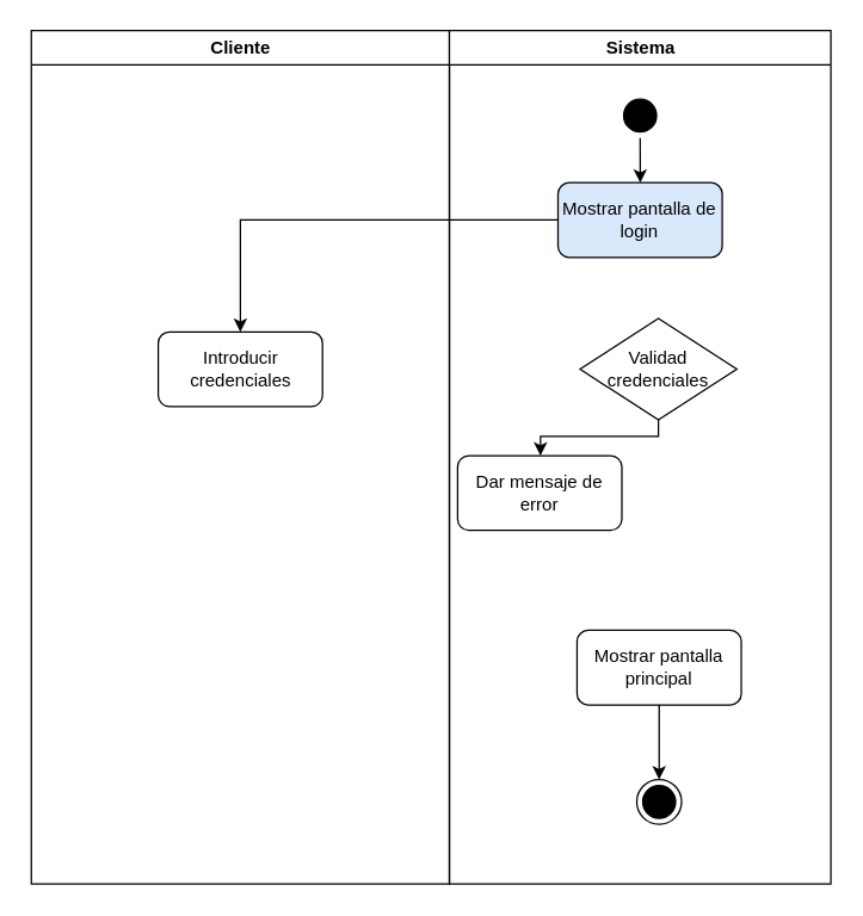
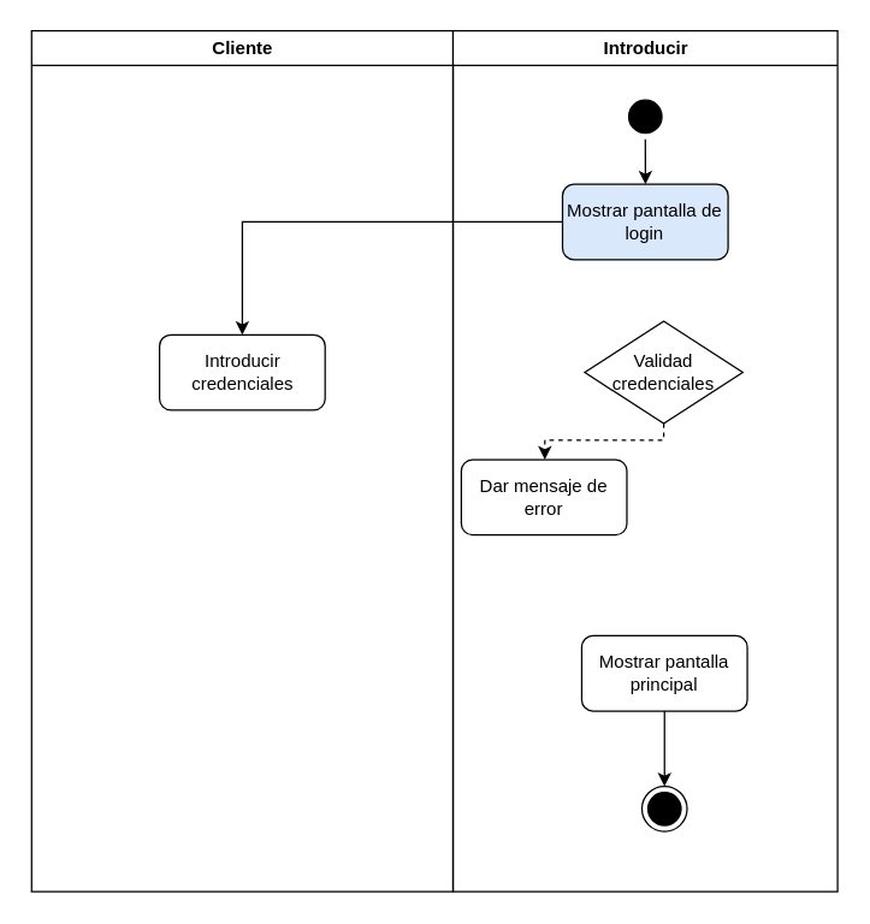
  <mxCell id="0" />
  <mxCell id="1" parent="0" />
  <mxCell id="2" value="Cliente" style="swimlane;whiteSpace=wrap" parent="1" vertex="1"><mxGeometry x="20.5" y="20" width="280" height="572" as="geometry" /></mxCell>
  <mxCell id="3" value="Introducir credenciales" style="glass=0;rounded=1;whiteSpace=wrap;" parent="2" vertex="1"><mxGeometry x="85" y="202" width="110" height="50" as="geometry" /></mxCell>
- <mxCell id="4" value="Sistema" style="swimlane;whiteSpace=wrap" parent="1" vertex="1"><mxGeometry x="300.5" y="20" width="255.5" height="572" as="geometry"><mxRectangle x="444.5" y="128" width="80" height="30" as="alternateBounds" /></mxGeometry></mxCell>
+ <mxCell id="4" value="Introducir" style="swimlane;whiteSpace=wrap" parent="1" vertex="1"><mxGeometry x="300.5" y="20" width="255.5" height="572" as="geometry"><mxRectangle x="444.5" y="128" width="80" height="30" as="alternateBounds" /></mxGeometry></mxCell>
  <mxCell id="5" value="Dar mensaje de error" style="glass=0;rounded=1;whiteSpace=wrap;" parent="4" vertex="1"><mxGeometry x="5.5" y="285" width="110" height="50" as="geometry" /></mxCell>
  <mxCell id="6" value="" style="ellipse;shape=endState;fillColor=#000000;strokeColor=#000000;" parent="4" vertex="1"><mxGeometry x="125.5" y="502" width="30" height="30" as="geometry" /></mxCell>
  <mxCell id="7" value="" style="edgeStyle=orthogonalEdgeStyle;rounded=0;orthogonalLoop=1;jettySize=auto;html=1;" parent="4" source="8" target="9" edge="1"><mxGeometry relative="1" as="geometry" /></mxCell>
  <mxCell id="8" value="" style="ellipse;shape=startState;fillColor=#000000;strokeColor=#000000;" parent="4" vertex="1"><mxGeometry x="112.75" y="42" width="30" height="30" as="geometry" /></mxCell>
  <mxCell id="9" value="Mostrar pantalla de login" style="glass=0;rounded=1;whiteSpace=wrap;fillColor=#dae8fc;" parent="4" vertex="1"><mxGeometry x="72.75" y="102" width="110" height="50" as="geometry" /></mxCell>
- <mxCell id="10" style="edgeStyle=orthogonalEdgeStyle;rounded=0;orthogonalLoop=1;jettySize=auto;html=1;" edge="1" parent="4" source="11" target="5"><mxGeometry relative="1" as="geometry"><Array as="points"><mxPoint x="140" y="272" /><mxPoint x="61" y="272" /></Array></mxGeometry></mxCell>
+ <mxCell id="10" style="edgeStyle=orthogonalEdgeStyle;rounded=0;orthogonalLoop=1;jettySize=auto;html=1;dashed=1;" edge="1" parent="4" source="11" target="5"><mxGeometry relative="1" as="geometry"><Array as="points"><mxPoint x="140" y="272" /><mxPoint x="61" y="272" /></Array></mxGeometry></mxCell>
  <mxCell id="11" value="Validad credenciales" style="rhombus;whiteSpace=wrap;html=1;" vertex="1" parent="4"><mxGeometry x="87.5" y="193" width="105" height="68" as="geometry" /></mxCell>
  <mxCell id="12" style="edgeStyle=orthogonalEdgeStyle;rounded=0;orthogonalLoop=1;jettySize=auto;html=1;" edge="1" parent="4" source="13" target="6"><mxGeometry relative="1" as="geometry" /></mxCell>
  <mxCell id="13" value="Mostrar pantalla principal" style="glass=0;rounded=1;whiteSpace=wrap;" vertex="1" parent="4"><mxGeometry x="85.5" y="402" width="110" height="50" as="geometry" /></mxCell>
  <mxCell id="14" value="" style="edgeStyle=orthogonalEdgeStyle;rounded=0;orthogonalLoop=1;jettySize=auto;html=1;" parent="1" source="9" target="3" edge="1"><mxGeometry relative="1" as="geometry" /></mxCell>
